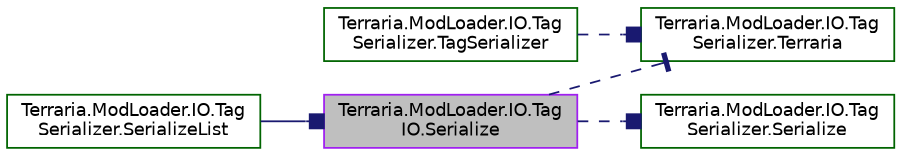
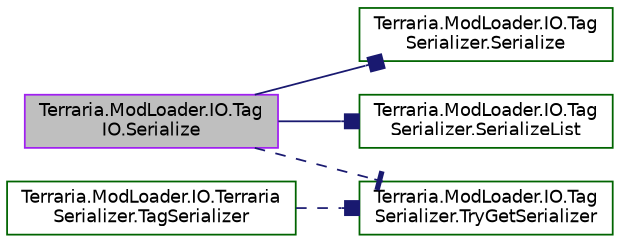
  digraph {
    rankdir=LR
    node [color=darkgreen fillcolor=white fontname=Helvetica fontsize=10 shape=record style=filled]
    edge [arrowhead=box color=midnightblue fontname=Helvetica fontsize=10 labelfontname=Helvetica labelfontsize=10 style=solid]
    n1 [color=purple fillcolor=grey75 fontcolor=black height=0.2 label="Terraria.ModLoader.IO.Tag\lIO.Serialize" width=0.4]
    n2 [height=0.2 label="Terraria.ModLoader.IO.Tag\lSerializer.Serialize" width=0.4]
    n3 [height=0.2 label="Terraria.ModLoader.IO.Tag\lSerializer.SerializeList" width=0.4]
-   n4 [height=0.2 label="Terraria.ModLoader.IO.Tag\lSerializer.Terraria" width=0.4]
-   n5 [height=0.2 label="Terraria.ModLoader.IO.Tag\lSerializer.TagSerializer" width=0.4]
-   n1 -> n2 [style=dashed]
-   n3 -> n1
+   n4 [height=0.2 label="Terraria.ModLoader.IO.Tag\lSerializer.TryGetSerializer" width=0.4]
+   n5 [height=0.2 label="Terraria.ModLoader.IO.Terraria\lSerializer.TagSerializer" width=0.4]
+   n1 -> n2
+   n1 -> n3
    n1 -> n4 [arrowhead=tee style=dashed]
    n5 -> n4 [style=dashed]
  }
